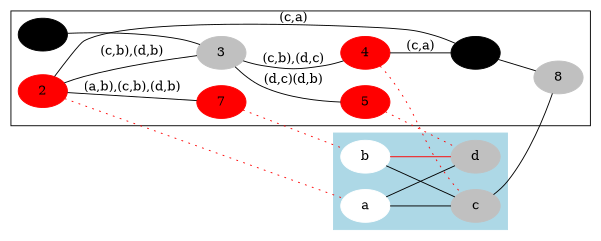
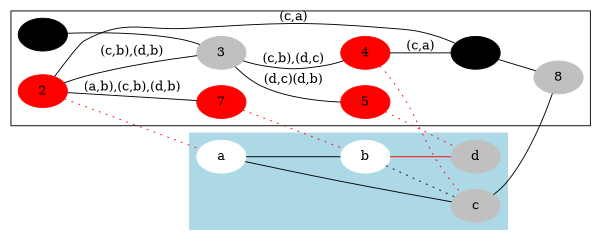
  graph {
    rankdir=LR
    node [color=red style=filled]
    1 [color=black]
    6 [color=black]
    2
    7
    4
    5
    8 [color=grey]
    3 [color=grey]
    a [color=white]
    b [color=white]
    c [color=grey]
    d [color=grey]
    subgraph cluster_1 {
      1
      6
      2
      7
      4
      5
      8
      3
    }
    subgraph cluster_2 {
      color=lightblue
      style=filled
      a
      b
      c
      d
    }
    1 -- 3
    6 -- 8
    2 -- 6 [label="(c,a)"]
    2 -- 7 [label="(a,b),(c,b),(d,b)"]
    2 -- 3 [label="(c,b),(d,b)"]
    2 -- a [color=red style=dotted]
    7 -- b [color=red style=dotted]
    4 -- 6 [label="(c,a)"]
    4 -- c [color=red style=dotted]
    5 -- d [color=red style=dotted]
    3 -- 4 [label="(c,b),(d,c)"]
    3 -- 5 [label="(d,c)(d,b)"]
-   a -- d
+   a -- b
    a -- c
-   b -- c
+   b -- c [style=dotted]
    b -- d [color=red]
    c -- 8
  }
